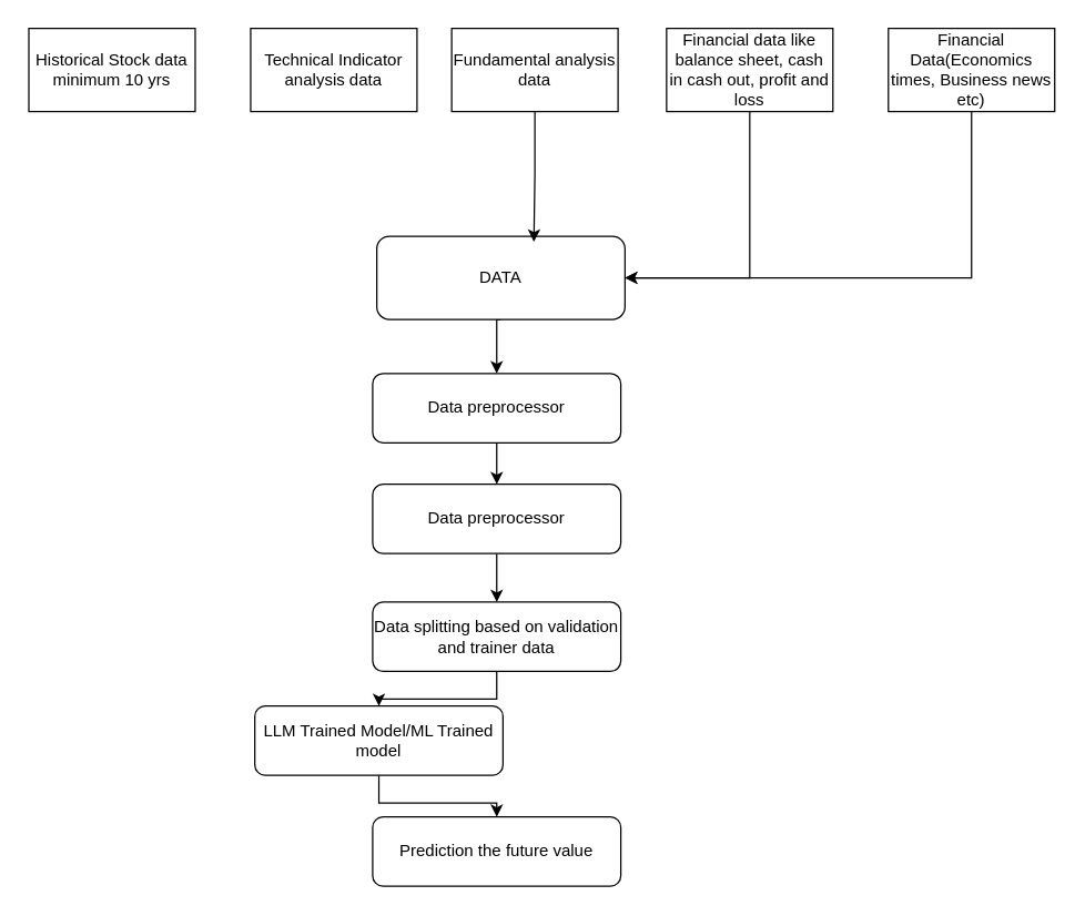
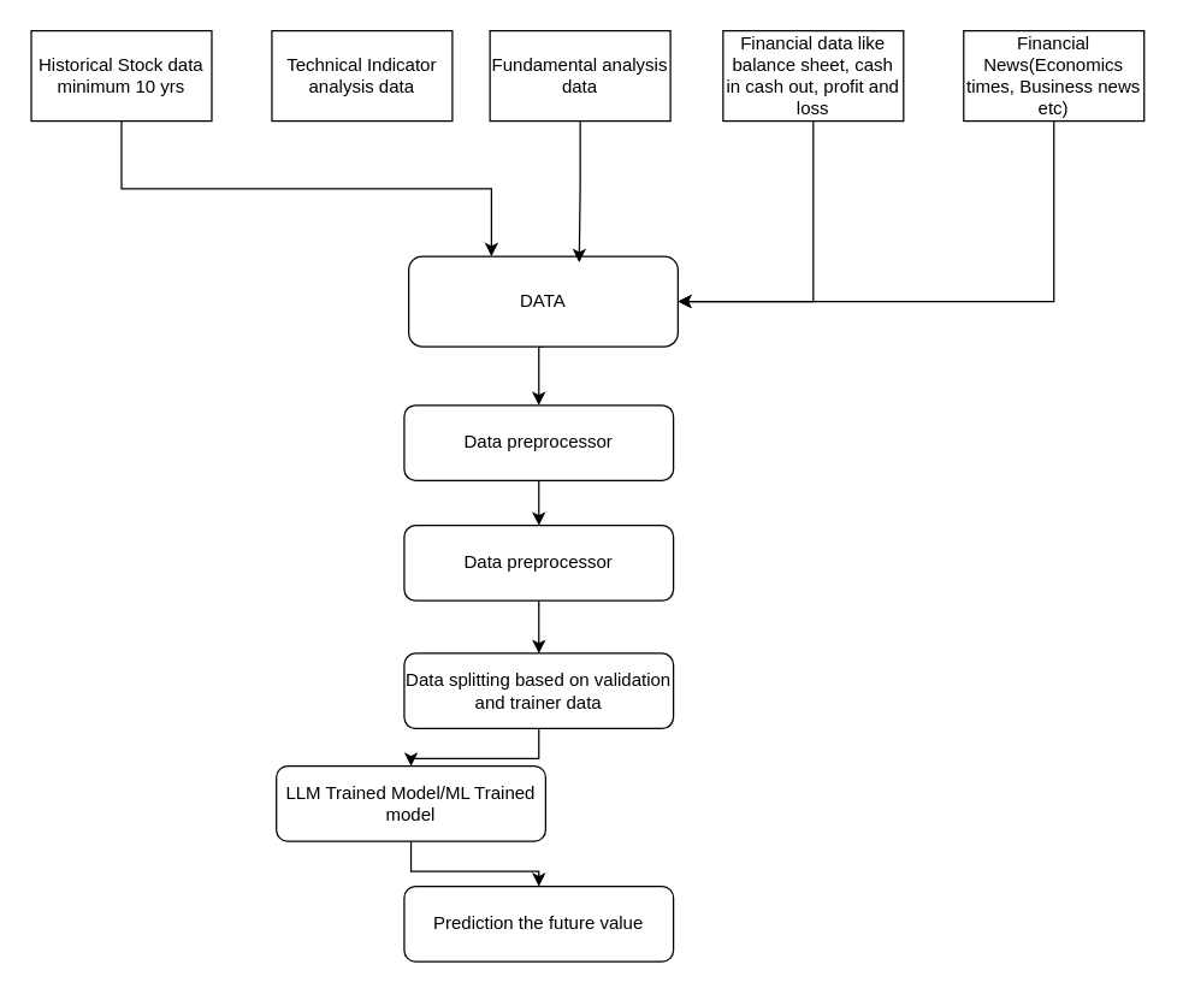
  <mxCell id="0" />
  <mxCell id="1" parent="0" />
  <mxCell id="2" style="edgeStyle=orthogonalEdgeStyle;rounded=0;orthogonalLoop=1;jettySize=auto;html=1;exitX=0.5;exitY=1;exitDx=0;exitDy=0;entryX=0.5;entryY=0;entryDx=0;entryDy=0;" edge="1" parent="1" source="3" target="14"><mxGeometry relative="1" as="geometry" /></mxCell>
  <mxCell id="3" value="DATA" style="rounded=1;whiteSpace=wrap;html=1;" vertex="1" parent="1"><mxGeometry x="271" y="170" width="179" height="60" as="geometry" /></mxCell>
  <mxCell id="4" value="Fundamental analysis data" style="rounded=0;whiteSpace=wrap;html=1;" vertex="1" parent="1"><mxGeometry x="325" y="20" width="120" height="60" as="geometry" /></mxCell>
  <mxCell id="5" value="Technical Indicator analysis data" style="rounded=0;whiteSpace=wrap;html=1;" vertex="1" parent="1"><mxGeometry x="180" y="20" width="120" height="60" as="geometry" /></mxCell>
+ <mxCell id="6" style="edgeStyle=orthogonalEdgeStyle;rounded=0;orthogonalLoop=1;jettySize=auto;html=1;exitX=0.5;exitY=1;exitDx=0;exitDy=0;" edge="1" parent="1" source="7" target="3"><mxGeometry relative="1" as="geometry"><Array as="points"><mxPoint x="80" y="125" /><mxPoint x="326" y="125" /></Array></mxGeometry></mxCell>
  <mxCell id="7" value="Historical Stock data minimum 10 yrs" style="rounded=0;whiteSpace=wrap;html=1;" vertex="1" parent="1"><mxGeometry x="20" y="20" width="120" height="60" as="geometry" /></mxCell>
  <mxCell id="8" style="edgeStyle=orthogonalEdgeStyle;rounded=0;orthogonalLoop=1;jettySize=auto;html=1;exitX=0.5;exitY=1;exitDx=0;exitDy=0;entryX=1;entryY=0.5;entryDx=0;entryDy=0;" edge="1" parent="1" source="9" target="3"><mxGeometry relative="1" as="geometry" /></mxCell>
  <mxCell id="9" value="Financial data like balance sheet, cash in cash out, profit and loss" style="rounded=0;whiteSpace=wrap;html=1;" vertex="1" parent="1"><mxGeometry x="480" y="20" width="120" height="60" as="geometry" /></mxCell>
  <mxCell id="10" style="edgeStyle=orthogonalEdgeStyle;rounded=0;orthogonalLoop=1;jettySize=auto;html=1;exitX=0.5;exitY=1;exitDx=0;exitDy=0;entryX=1;entryY=0.5;entryDx=0;entryDy=0;" edge="1" parent="1" source="11" target="3"><mxGeometry relative="1" as="geometry" /></mxCell>
- <mxCell id="11" value="Financial Data(Economics times, Business news etc)" style="rounded=0;whiteSpace=wrap;html=1;" vertex="1" parent="1"><mxGeometry x="640" y="20" width="120" height="60" as="geometry" /></mxCell>
+ <mxCell id="11" value="Financial News(Economics times, Business news etc)" style="rounded=0;whiteSpace=wrap;html=1;" vertex="1" parent="1"><mxGeometry x="640" y="20" width="120" height="60" as="geometry" /></mxCell>
  <mxCell id="12" style="edgeStyle=orthogonalEdgeStyle;rounded=0;orthogonalLoop=1;jettySize=auto;html=1;exitX=0.5;exitY=1;exitDx=0;exitDy=0;entryX=0.633;entryY=0.067;entryDx=0;entryDy=0;entryPerimeter=0;" edge="1" parent="1" source="4" target="3"><mxGeometry relative="1" as="geometry" /></mxCell>
  <mxCell id="13" style="edgeStyle=orthogonalEdgeStyle;rounded=0;orthogonalLoop=1;jettySize=auto;html=1;exitX=0.5;exitY=1;exitDx=0;exitDy=0;entryX=0.5;entryY=0;entryDx=0;entryDy=0;" edge="1" parent="1" source="14" target="16"><mxGeometry relative="1" as="geometry" /></mxCell>
  <mxCell id="14" value="Data preprocessor" style="rounded=1;whiteSpace=wrap;html=1;" vertex="1" parent="1"><mxGeometry x="268" y="269" width="179" height="50" as="geometry" /></mxCell>
  <mxCell id="15" style="edgeStyle=orthogonalEdgeStyle;rounded=0;orthogonalLoop=1;jettySize=auto;html=1;exitX=0.5;exitY=1;exitDx=0;exitDy=0;entryX=0.5;entryY=0;entryDx=0;entryDy=0;" edge="1" parent="1" source="16" target="18"><mxGeometry relative="1" as="geometry" /></mxCell>
  <mxCell id="16" value="Data preprocessor" style="rounded=1;whiteSpace=wrap;html=1;" vertex="1" parent="1"><mxGeometry x="268" y="349" width="179" height="50" as="geometry" /></mxCell>
  <mxCell id="17" style="edgeStyle=orthogonalEdgeStyle;rounded=0;orthogonalLoop=1;jettySize=auto;html=1;exitX=0.5;exitY=1;exitDx=0;exitDy=0;entryX=0.5;entryY=0;entryDx=0;entryDy=0;" edge="1" parent="1" source="18" target="21"><mxGeometry relative="1" as="geometry" /></mxCell>
  <mxCell id="18" value="Data splitting based on validation and trainer data" style="rounded=1;whiteSpace=wrap;html=1;" vertex="1" parent="1"><mxGeometry x="268" y="434" width="179" height="50" as="geometry" /></mxCell>
  <mxCell id="19" value="Prediction the future value" style="rounded=1;whiteSpace=wrap;html=1;" vertex="1" parent="1"><mxGeometry x="268" y="589" width="179" height="50" as="geometry" /></mxCell>
  <mxCell id="20" style="edgeStyle=orthogonalEdgeStyle;rounded=0;orthogonalLoop=1;jettySize=auto;html=1;exitX=0.5;exitY=1;exitDx=0;exitDy=0;entryX=0.5;entryY=0;entryDx=0;entryDy=0;" edge="1" parent="1" source="21" target="19"><mxGeometry relative="1" as="geometry" /></mxCell>
  <mxCell id="21" value="LLM Trained Model/ML Trained model" style="rounded=1;whiteSpace=wrap;html=1;" vertex="1" parent="1"><mxGeometry x="183" y="509" width="179" height="50" as="geometry" /></mxCell>
